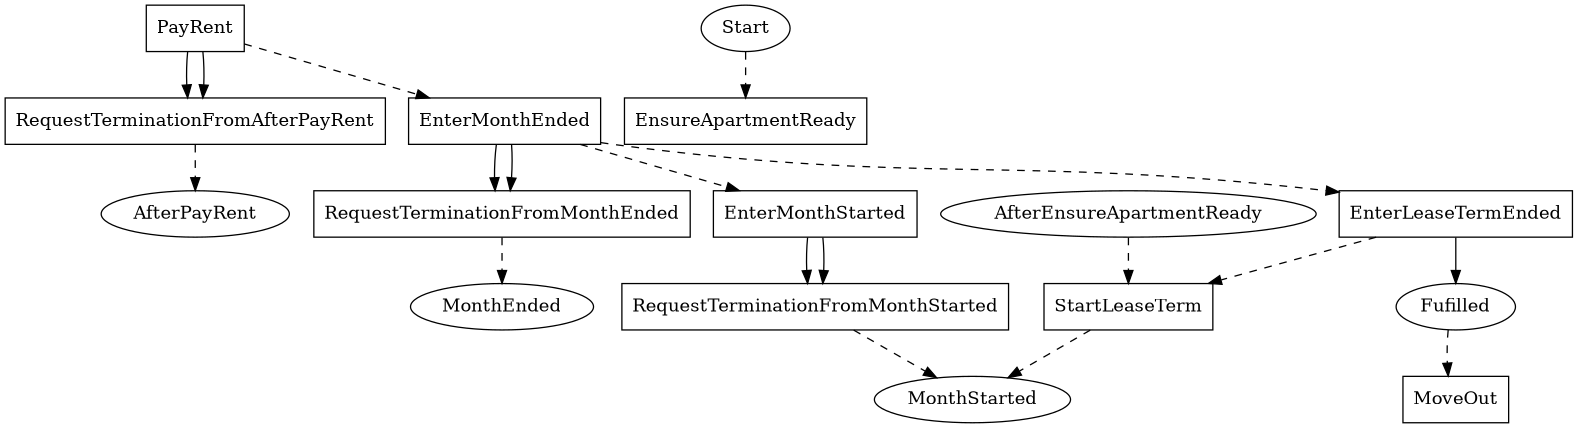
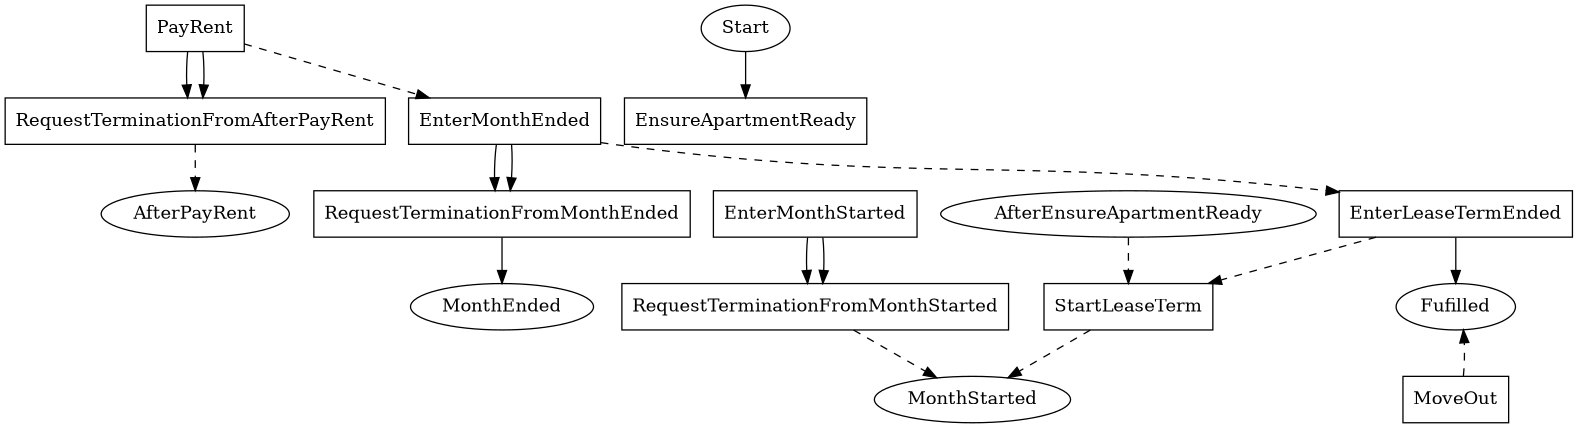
  digraph {
    node [shape=box]
    edge [style=dashed]
    n1 [label=Fufilled shape=""]
    n2 [label=Start shape=""]
    n3 [label=EnsureApartmentReady]
    n4 [label=AfterEnsureApartmentReady shape=""]
    n5 [label=StartLeaseTerm]
    MonthStarted [shape=""]
    n7 [label=RequestTerminationFromMonthStarted]
    n8 [label=RequestTerminationFromAfterPayRent]
    AfterPayRent [shape=""]
    n10 [label=RequestTerminationFromMonthEnded]
    MonthEnded [shape=""]
    n12 [label=EnterMonthStarted]
    n13 [label=PayRent]
    n14 [label=EnterMonthEnded]
    n15 [label=EnterLeaseTermEnded]
    n16 [label=MoveOut]
-   n2 -> n3
+   n2 -> n3 [style=""]
    n4 -> n5
    n5 -> MonthStarted
    n7 -> MonthStarted
    n8 -> AfterPayRent
-   n10 -> MonthEnded
+   n10 -> MonthEnded [style=solid]
    n12 -> n7 [style=""]
    n12 -> n7 [style=""]
    n13 -> n8 [style=""]
    n13 -> n8 [style=""]
    n13 -> n14
    n14 -> n10 [style=""]
    n14 -> n10 [style=""]
-   n14 -> n12
    n14 -> n15
    n15 -> n1 [style=""]
    n15 -> n5
-   n1 -> n16
+   n16 -> n1
  }
